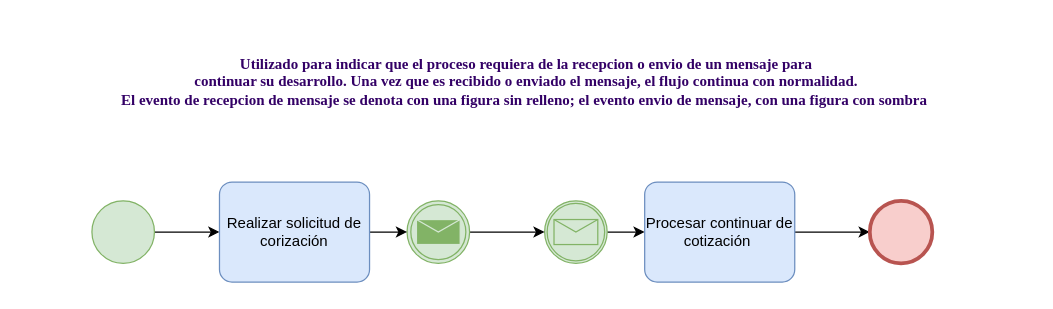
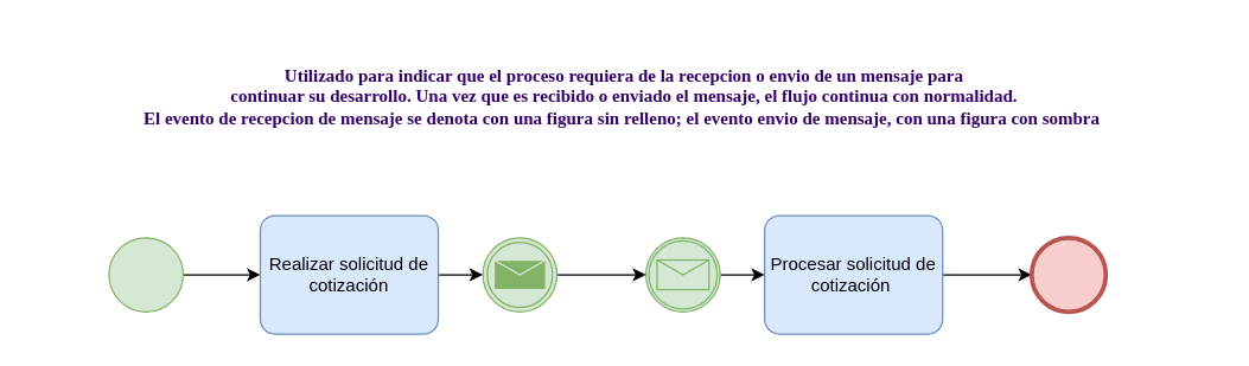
  <mxCell id="0" />
  <mxCell id="1" parent="0" />
  <mxCell id="2" value="" style="edgeStyle=orthogonalEdgeStyle;rounded=0;orthogonalLoop=1;jettySize=auto;html=1;fontFamily=Georgia;fontColor=#330066;" edge="1" parent="1" source="3" target="9"><mxGeometry relative="1" as="geometry" /></mxCell>
  <mxCell id="3" value="" style="points=[[0.145,0.145,0],[0.5,0,0],[0.855,0.145,0],[1,0.5,0],[0.855,0.855,0],[0.5,1,0],[0.145,0.855,0],[0,0.5,0]];shape=mxgraph.bpmn.event;html=1;verticalLabelPosition=bottom;labelBackgroundColor=#ffffff;verticalAlign=top;align=center;perimeter=ellipsePerimeter;outlineConnect=0;aspect=fixed;outline=standard;symbol=general;fillColor=#d5e8d4;strokeColor=#82b366;" vertex="1" parent="1"><mxGeometry x="73" y="160" width="50" height="50" as="geometry" /></mxCell>
  <mxCell id="4" value="" style="edgeStyle=orthogonalEdgeStyle;rounded=0;orthogonalLoop=1;jettySize=auto;html=1;fontFamily=Georgia;fontColor=#330066;" edge="1" parent="1" source="5" target="11"><mxGeometry relative="1" as="geometry" /></mxCell>
  <mxCell id="5" value="" style="points=[[0.145,0.145,0],[0.5,0,0],[0.855,0.145,0],[1,0.5,0],[0.855,0.855,0],[0.5,1,0],[0.145,0.855,0],[0,0.5,0]];shape=mxgraph.bpmn.event;html=1;verticalLabelPosition=bottom;labelBackgroundColor=#ffffff;verticalAlign=top;align=center;perimeter=ellipsePerimeter;outlineConnect=0;aspect=fixed;outline=catching;symbol=message;fillColor=#d5e8d4;strokeColor=#82b366;" vertex="1" parent="1"><mxGeometry x="435" y="160" width="50" height="50" as="geometry" /></mxCell>
  <mxCell id="6" value="" style="edgeStyle=orthogonalEdgeStyle;rounded=0;orthogonalLoop=1;jettySize=auto;html=1;fontFamily=Georgia;fontColor=#330066;" edge="1" parent="1" source="7" target="5"><mxGeometry relative="1" as="geometry" /></mxCell>
  <mxCell id="7" value="" style="points=[[0.145,0.145,0],[0.5,0,0],[0.855,0.145,0],[1,0.5,0],[0.855,0.855,0],[0.5,1,0],[0.145,0.855,0],[0,0.5,0]];shape=mxgraph.bpmn.event;html=1;verticalLabelPosition=bottom;labelBackgroundColor=#ffffff;verticalAlign=top;align=center;perimeter=ellipsePerimeter;outlineConnect=0;aspect=fixed;outline=throwing;symbol=message;fillColor=#d5e8d4;strokeColor=#82b366;" vertex="1" parent="1"><mxGeometry x="325" y="160" width="50" height="50" as="geometry" /></mxCell>
  <mxCell id="8" value="" style="edgeStyle=orthogonalEdgeStyle;rounded=0;orthogonalLoop=1;jettySize=auto;html=1;fontFamily=Georgia;fontColor=#330066;" edge="1" parent="1" source="9" target="7"><mxGeometry relative="1" as="geometry" /></mxCell>
- <mxCell id="9" value="Realizar solicitud de corización" style="points=[[0.25,0,0],[0.5,0,0],[0.75,0,0],[1,0.25,0],[1,0.5,0],[1,0.75,0],[0.75,1,0],[0.5,1,0],[0.25,1,0],[0,0.75,0],[0,0.5,0],[0,0.25,0]];shape=mxgraph.bpmn.task;whiteSpace=wrap;rectStyle=rounded;size=10;html=1;taskMarker=abstract;fillColor=#dae8fc;strokeColor=#6c8ebf;" vertex="1" parent="1"><mxGeometry x="175" y="145" width="120" height="80" as="geometry" /></mxCell>
+ <mxCell id="9" value="Realizar solicitud de cotización" style="points=[[0.25,0,0],[0.5,0,0],[0.75,0,0],[1,0.25,0],[1,0.5,0],[1,0.75,0],[0.75,1,0],[0.5,1,0],[0.25,1,0],[0,0.75,0],[0,0.5,0],[0,0.25,0]];shape=mxgraph.bpmn.task;whiteSpace=wrap;rectStyle=rounded;size=10;html=1;taskMarker=abstract;fillColor=#dae8fc;strokeColor=#6c8ebf;" vertex="1" parent="1"><mxGeometry x="175" y="145" width="120" height="80" as="geometry" /></mxCell>
  <mxCell id="10" value="" style="edgeStyle=orthogonalEdgeStyle;rounded=0;orthogonalLoop=1;jettySize=auto;html=1;fontFamily=Georgia;fontColor=#330066;" edge="1" parent="1" source="11" target="12"><mxGeometry relative="1" as="geometry" /></mxCell>
- <mxCell id="11" value="Procesar continuar de cotización&amp;nbsp;" style="points=[[0.25,0,0],[0.5,0,0],[0.75,0,0],[1,0.25,0],[1,0.5,0],[1,0.75,0],[0.75,1,0],[0.5,1,0],[0.25,1,0],[0,0.75,0],[0,0.5,0],[0,0.25,0]];shape=mxgraph.bpmn.task;whiteSpace=wrap;rectStyle=rounded;size=10;html=1;taskMarker=abstract;fillColor=#dae8fc;strokeColor=#6c8ebf;" vertex="1" parent="1"><mxGeometry x="515" y="145" width="120" height="80" as="geometry" /></mxCell>
+ <mxCell id="11" value="Procesar solicitud de cotización&amp;nbsp;" style="points=[[0.25,0,0],[0.5,0,0],[0.75,0,0],[1,0.25,0],[1,0.5,0],[1,0.75,0],[0.75,1,0],[0.5,1,0],[0.25,1,0],[0,0.75,0],[0,0.5,0],[0,0.25,0]];shape=mxgraph.bpmn.task;whiteSpace=wrap;rectStyle=rounded;size=10;html=1;taskMarker=abstract;fillColor=#dae8fc;strokeColor=#6c8ebf;" vertex="1" parent="1"><mxGeometry x="515" y="145" width="120" height="80" as="geometry" /></mxCell>
  <mxCell id="12" value="" style="points=[[0.145,0.145,0],[0.5,0,0],[0.855,0.145,0],[1,0.5,0],[0.855,0.855,0],[0.5,1,0],[0.145,0.855,0],[0,0.5,0]];shape=mxgraph.bpmn.event;html=1;verticalLabelPosition=bottom;labelBackgroundColor=#ffffff;verticalAlign=top;align=center;perimeter=ellipsePerimeter;outlineConnect=0;aspect=fixed;outline=end;symbol=terminate2;fillColor=#f8cecc;strokeColor=#b85450;" vertex="1" parent="1"><mxGeometry x="695" y="160" width="50" height="50" as="geometry" /></mxCell>
  <mxCell id="13" value="&lt;h4&gt;&lt;font color=&quot;#330066&quot; face=&quot;Georgia&quot;&gt;Utilizado para indicar que el proceso requiera de la recepcion o envio de un mensaje para&lt;br&gt; continuar su desarrollo. Una vez que es recibido o enviado el mensaje,&amp;nbsp;el flujo continua con normalidad.&lt;br&gt; El evento de recepcion de mensaje se denota con una figura sin relleno; el evento envio de mensaje, con una figura con sombra&amp;nbsp;&lt;/font&gt;&lt;/h4&gt;" style="text;html=1;align=center;verticalAlign=middle;resizable=0;points=[];autosize=1;strokeColor=none;fillColor=none;" vertex="1" parent="1"><mxGeometry x="20" y="20" width="800" height="90" as="geometry" /></mxCell>
